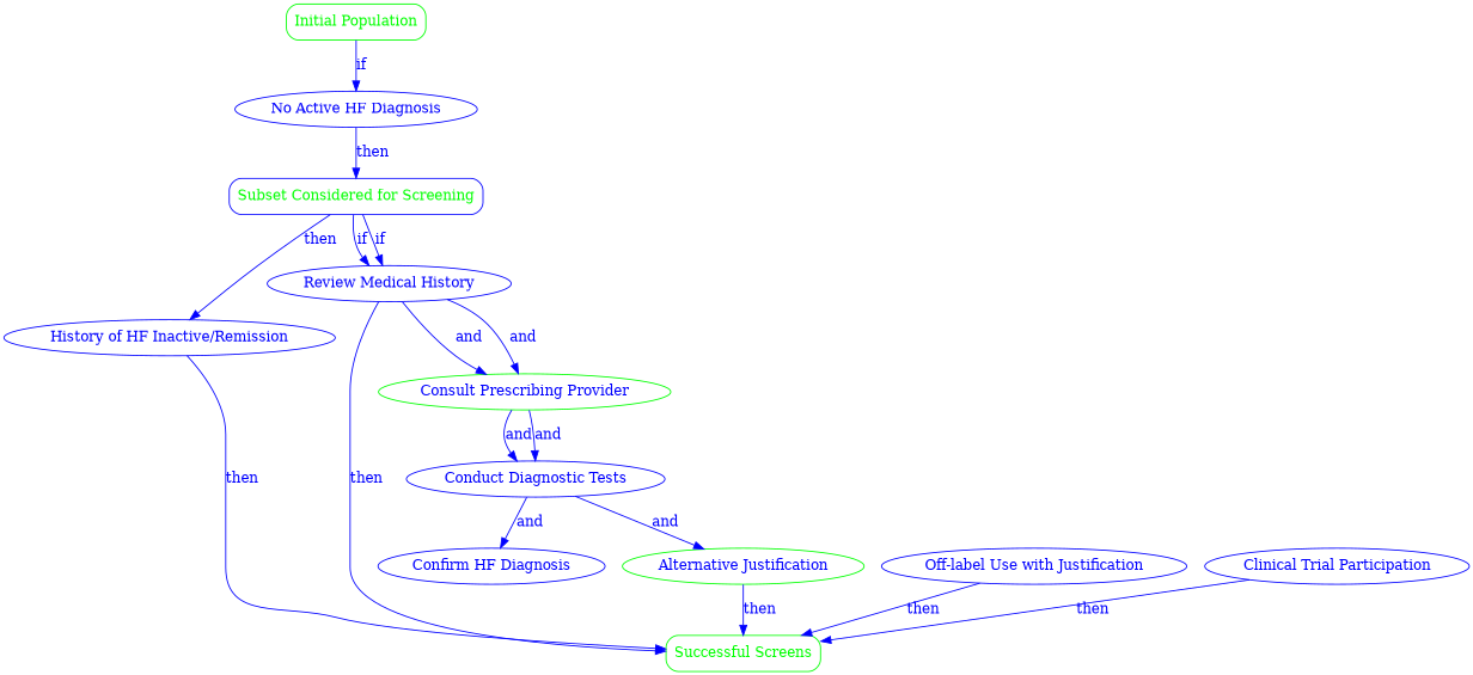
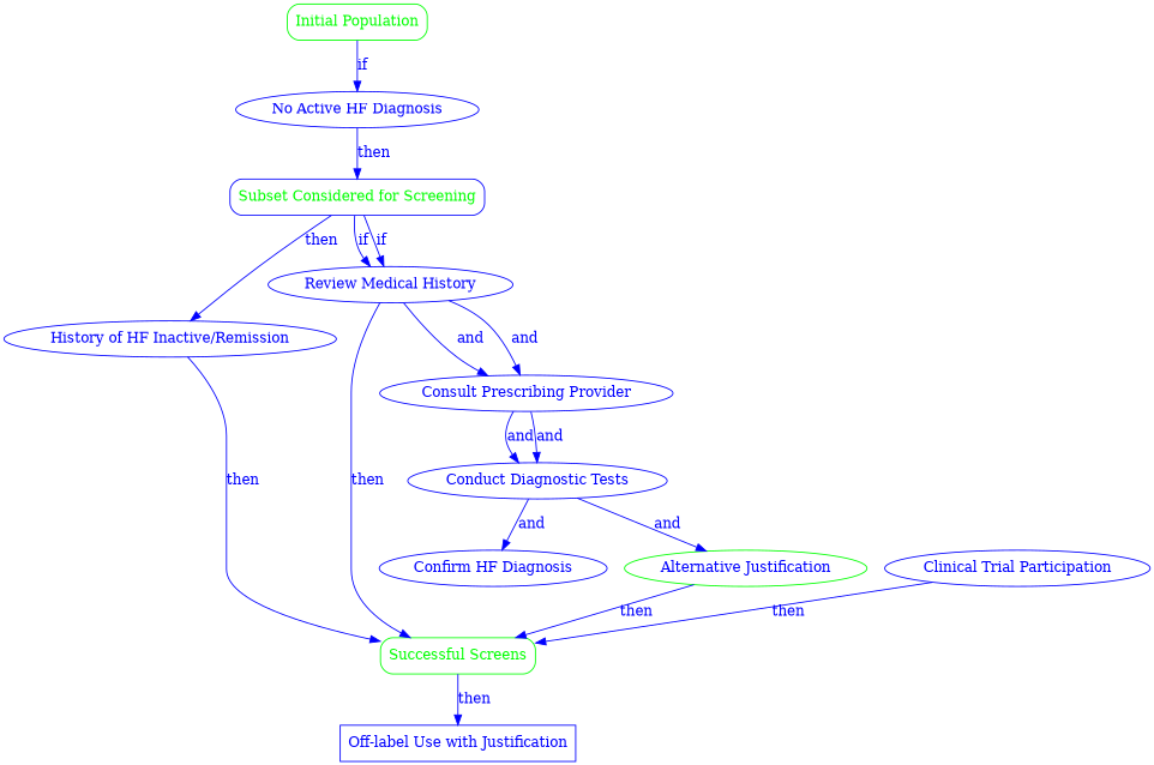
  digraph {
    rankdir=TB
    node [color=blue fontcolor=blue shape=ellipse]
    edge [color=blue fontcolor=blue]
    n1 [color=green fontcolor=green label="Initial Population" shape=box style=rounded]
    n2 [label="No Active HF Diagnosis"]
    n3 [fontcolor=green label="Subset Considered for Screening" shape=box style=rounded]
    n4 [label="History of HF Inactive/Remission"]
    n5 [label="Review Medical History"]
    n6 [color=green fontcolor=green label="Successful Screens" shape=box style=rounded]
-   n7 [label="Off-label Use with Justification"]
+   n7 [label="Off-label Use with Justification" shape=box]
    n8 [label="Clinical Trial Participation"]
-   n9 [color=green label="Consult Prescribing Provider"]
+   n9 [label="Consult Prescribing Provider"]
    n10 [label="Conduct Diagnostic Tests"]
    n11 [label="Confirm HF Diagnosis"]
    n12 [color=green label="Alternative Justification"]
    n1 -> n2 [label=if]
    n2 -> n3 [label=then]
    n3 -> n4 [label=then]
    n3 -> n5 [label=if]
    n3 -> n5 [label=if]
    n4 -> n6 [label=then]
    n5 -> n6 [label=then]
    n5 -> n9 [label=and]
    n5 -> n9 [label=and]
-   n7 -> n6 [label=then]
+   n6 -> n7 [label=then]
    n8 -> n6 [label=then]
    n9 -> n10 [label=and]
    n9 -> n10 [label=and]
    n10 -> n11 [label=and]
    n10 -> n12 [label=and]
    n12 -> n6 [label=then]
  }
